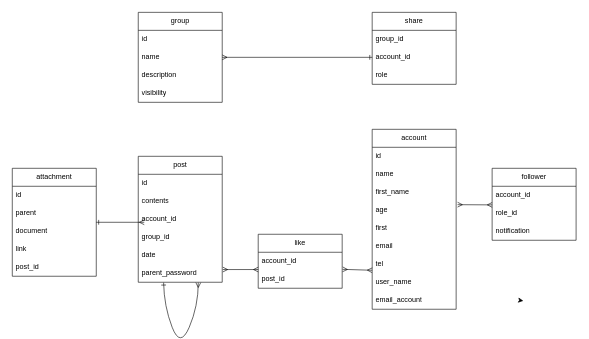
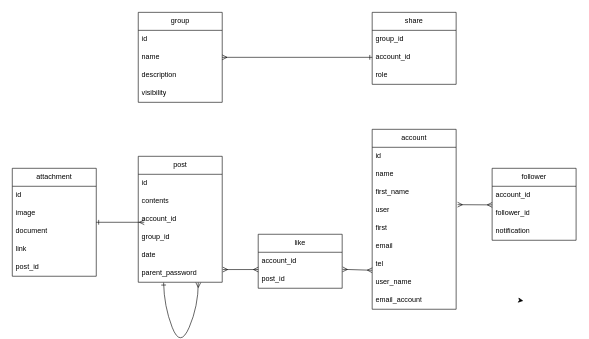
  <mxCell id="0" />
  <mxCell id="1" parent="0" />
  <mxCell id="2" value="post" style="swimlane;fontStyle=0;childLayout=stackLayout;horizontal=1;startSize=30;horizontalStack=0;resizeParent=1;resizeParentMax=0;resizeLast=0;collapsible=1;marginBottom=0;whiteSpace=wrap;html=1;" parent="1" vertex="1"><mxGeometry x="230" y="260" width="140" height="210" as="geometry" /></mxCell>
  <mxCell id="3" value="id" style="text;strokeColor=none;fillColor=none;align=left;verticalAlign=middle;spacingLeft=4;spacingRight=4;overflow=hidden;points=[[0,0.5],[1,0.5]];portConstraint=eastwest;rotatable=0;whiteSpace=wrap;html=1;" parent="2" vertex="1"><mxGeometry y="30" width="140" height="30" as="geometry" /></mxCell>
  <mxCell id="4" value="contents" style="text;strokeColor=none;fillColor=none;align=left;verticalAlign=middle;spacingLeft=4;spacingRight=4;overflow=hidden;points=[[0,0.5],[1,0.5]];portConstraint=eastwest;rotatable=0;whiteSpace=wrap;html=1;" parent="2" vertex="1"><mxGeometry y="60" width="140" height="30" as="geometry" /></mxCell>
  <mxCell id="5" value="account_id" style="text;strokeColor=none;fillColor=none;align=left;verticalAlign=middle;spacingLeft=4;spacingRight=4;overflow=hidden;points=[[0,0.5],[1,0.5]];portConstraint=eastwest;rotatable=0;whiteSpace=wrap;html=1;" vertex="1" parent="2"><mxGeometry y="90" width="140" height="30" as="geometry" /></mxCell>
  <mxCell id="6" value="group_id" style="text;strokeColor=none;fillColor=none;align=left;verticalAlign=middle;spacingLeft=4;spacingRight=4;overflow=hidden;points=[[0,0.5],[1,0.5]];portConstraint=eastwest;rotatable=0;whiteSpace=wrap;html=1;" vertex="1" parent="2"><mxGeometry y="120" width="140" height="30" as="geometry" /></mxCell>
  <mxCell id="7" value="date&lt;span style=&quot;color: rgba(0, 0, 0, 0); font-family: monospace; font-size: 0px;&quot;&gt;%3CmxGraphModel%3E%3Croot%3E%3CmxCell%20id%3D%220%22%2F%3E%3CmxCell%20id%3D%221%22%20parent%3D%220%22%2F%3E%3CmxCell%20id%3D%222%22%20value%3D%22tel%22%20style%3D%22text%3BstrokeColor%3Dnone%3BfillColor%3Dnone%3Balign%3Dleft%3BverticalAlign%3Dmiddle%3BspacingLeft%3D4%3BspacingRight%3D4%3Boverflow%3Dhidden%3Bpoints%3D%5B%5B0%2C0.5%5D%2C%5B1%2C0.5%5D%5D%3BportConstraint%3Deastwest%3Brotatable%3D0%3BwhiteSpace%3Dwrap%3Bhtml%3D1%3B%22%20vertex%3D%221%22%20parent%3D%221%22%3E%3CmxGeometry%20x%3D%2240%22%20y%3D%22380%22%20width%3D%22140%22%20height%3D%2230%22%20as%3D%22geometry%22%2F%3E%3C%2FmxCell%3E%3C%2Froot%3E%3C%2FmxGraphModel%3E&lt;/span&gt;" style="text;strokeColor=none;fillColor=none;align=left;verticalAlign=middle;spacingLeft=4;spacingRight=4;overflow=hidden;points=[[0,0.5],[1,0.5]];portConstraint=eastwest;rotatable=0;whiteSpace=wrap;html=1;" parent="2" vertex="1"><mxGeometry y="150" width="140" height="30" as="geometry" /></mxCell>
  <mxCell id="8" value="parent_password" style="text;strokeColor=none;fillColor=none;align=left;verticalAlign=middle;spacingLeft=4;spacingRight=4;overflow=hidden;points=[[0,0.5],[1,0.5]];portConstraint=eastwest;rotatable=0;whiteSpace=wrap;html=1;" parent="2" vertex="1"><mxGeometry y="180" width="140" height="30" as="geometry" /></mxCell>
  <mxCell id="9" value="" style="curved=1;endArrow=ERone;html=1;endFill=0;startArrow=ERmany;startFill=0;exitX=0.715;exitY=1.022;exitDx=0;exitDy=0;exitPerimeter=0;entryX=0.302;entryY=1.022;entryDx=0;entryDy=0;entryPerimeter=0;" parent="2" edge="1" target="8" source="8"><mxGeometry width="50" height="50" relative="1" as="geometry"><mxPoint x="40" y="260" as="sourcePoint" /><mxPoint x="43" y="216" as="targetPoint" /><Array as="points"><mxPoint x="100" y="250" /><mxPoint x="70" y="320" /><mxPoint x="43" y="250" /></Array></mxGeometry></mxCell>
  <mxCell id="10" style="edgeStyle=none;html=1;exitX=0.25;exitY=0;exitDx=0;exitDy=0;entryX=0.3;entryY=0.008;entryDx=0;entryDy=0;entryPerimeter=0;" parent="1" edge="1"><mxGeometry relative="1" as="geometry"><mxPoint x="865" y="500" as="sourcePoint" /><mxPoint x="872" y="500.96" as="targetPoint" /></mxGeometry></mxCell>
  <mxCell id="11" value="account" style="swimlane;fontStyle=0;childLayout=stackLayout;horizontal=1;startSize=30;horizontalStack=0;resizeParent=1;resizeParentMax=0;resizeLast=0;collapsible=1;marginBottom=0;whiteSpace=wrap;html=1;" parent="1" vertex="1"><mxGeometry x="620" y="215" width="140" height="300" as="geometry" /></mxCell>
  <mxCell id="12" value="id" style="text;strokeColor=none;fillColor=none;align=left;verticalAlign=middle;spacingLeft=4;spacingRight=4;overflow=hidden;points=[[0,0.5],[1,0.5]];portConstraint=eastwest;rotatable=0;whiteSpace=wrap;html=1;" parent="11" vertex="1"><mxGeometry y="30" width="140" height="30" as="geometry" /></mxCell>
  <mxCell id="13" value="name" style="text;strokeColor=none;fillColor=none;align=left;verticalAlign=middle;spacingLeft=4;spacingRight=4;overflow=hidden;points=[[0,0.5],[1,0.5]];portConstraint=eastwest;rotatable=0;whiteSpace=wrap;html=1;" parent="11" vertex="1"><mxGeometry y="60" width="140" height="30" as="geometry" /></mxCell>
  <mxCell id="14" value="first_name" style="text;strokeColor=none;fillColor=none;align=left;verticalAlign=middle;spacingLeft=4;spacingRight=4;overflow=hidden;points=[[0,0.5],[1,0.5]];portConstraint=eastwest;rotatable=0;whiteSpace=wrap;html=1;" parent="11" vertex="1"><mxGeometry y="90" width="140" height="30" as="geometry" /></mxCell>
- <mxCell id="15" value="age" style="text;strokeColor=none;fillColor=none;align=left;verticalAlign=middle;spacingLeft=4;spacingRight=4;overflow=hidden;points=[[0,0.5],[1,0.5]];portConstraint=eastwest;rotatable=0;whiteSpace=wrap;html=1;" parent="11" vertex="1"><mxGeometry y="120" width="140" height="30" as="geometry" /></mxCell>
+ <mxCell id="15" value="user" style="text;strokeColor=none;fillColor=none;align=left;verticalAlign=middle;spacingLeft=4;spacingRight=4;overflow=hidden;points=[[0,0.5],[1,0.5]];portConstraint=eastwest;rotatable=0;whiteSpace=wrap;html=1;" parent="11" vertex="1"><mxGeometry y="120" width="140" height="30" as="geometry" /></mxCell>
  <mxCell id="16" value="first" style="text;strokeColor=none;fillColor=none;align=left;verticalAlign=middle;spacingLeft=4;spacingRight=4;overflow=hidden;points=[[0,0.5],[1,0.5]];portConstraint=eastwest;rotatable=0;whiteSpace=wrap;html=1;" parent="11" vertex="1"><mxGeometry y="150" width="140" height="30" as="geometry" /></mxCell>
  <mxCell id="17" value="email" style="text;strokeColor=none;fillColor=none;align=left;verticalAlign=middle;spacingLeft=4;spacingRight=4;overflow=hidden;points=[[0,0.5],[1,0.5]];portConstraint=eastwest;rotatable=0;whiteSpace=wrap;html=1;" parent="11" vertex="1"><mxGeometry y="180" width="140" height="30" as="geometry" /></mxCell>
  <mxCell id="18" value="tel" style="text;strokeColor=none;fillColor=none;align=left;verticalAlign=middle;spacingLeft=4;spacingRight=4;overflow=hidden;points=[[0,0.5],[1,0.5]];portConstraint=eastwest;rotatable=0;whiteSpace=wrap;html=1;" parent="11" vertex="1"><mxGeometry y="210" width="140" height="30" as="geometry" /></mxCell>
  <mxCell id="19" value="user_name" style="text;strokeColor=none;fillColor=none;align=left;verticalAlign=middle;spacingLeft=4;spacingRight=4;overflow=hidden;points=[[0,0.5],[1,0.5]];portConstraint=eastwest;rotatable=0;whiteSpace=wrap;html=1;" parent="11" vertex="1"><mxGeometry y="240" width="140" height="30" as="geometry" /></mxCell>
  <mxCell id="20" value="email_account" style="text;strokeColor=none;fillColor=none;align=left;verticalAlign=middle;spacingLeft=4;spacingRight=4;overflow=hidden;points=[[0,0.5],[1,0.5]];portConstraint=eastwest;rotatable=0;whiteSpace=wrap;html=1;" parent="11" vertex="1"><mxGeometry y="270" width="140" height="30" as="geometry" /></mxCell>
  <mxCell id="21" value="like" style="swimlane;fontStyle=0;childLayout=stackLayout;horizontal=1;startSize=30;horizontalStack=0;resizeParent=1;resizeParentMax=0;resizeLast=0;collapsible=1;marginBottom=0;whiteSpace=wrap;html=1;" parent="1" vertex="1"><mxGeometry x="430" y="390" width="140" height="90" as="geometry" /></mxCell>
  <mxCell id="22" value="account_id" style="text;strokeColor=none;fillColor=none;align=left;verticalAlign=middle;spacingLeft=4;spacingRight=4;overflow=hidden;points=[[0,0.5],[1,0.5]];portConstraint=eastwest;rotatable=0;whiteSpace=wrap;html=1;" parent="21" vertex="1"><mxGeometry y="30" width="140" height="30" as="geometry" /></mxCell>
  <mxCell id="23" value="post_id" style="text;strokeColor=none;fillColor=none;align=left;verticalAlign=middle;spacingLeft=4;spacingRight=4;overflow=hidden;points=[[0,0.5],[1,0.5]];portConstraint=eastwest;rotatable=0;whiteSpace=wrap;html=1;" parent="21" vertex="1"><mxGeometry y="60" width="140" height="30" as="geometry" /></mxCell>
  <mxCell id="24" style="edgeStyle=none;html=1;startArrow=ERone;startFill=0;endArrow=ERmany;endFill=0;" parent="1" source="25" edge="1"><mxGeometry relative="1" as="geometry"><mxPoint y="370" as="targetPoint" x="240" /></mxGeometry></mxCell>
  <mxCell id="25" value="attachment" style="swimlane;fontStyle=0;childLayout=stackLayout;horizontal=1;startSize=30;horizontalStack=0;resizeParent=1;resizeParentMax=0;resizeLast=0;collapsible=1;marginBottom=0;whiteSpace=wrap;html=1;" parent="1" vertex="1"><mxGeometry x="20" y="280" width="140" height="180" as="geometry" /></mxCell>
  <mxCell id="26" value="id" style="text;strokeColor=none;fillColor=none;align=left;verticalAlign=middle;spacingLeft=4;spacingRight=4;overflow=hidden;points=[[0,0.5],[1,0.5]];portConstraint=eastwest;rotatable=0;whiteSpace=wrap;html=1;" parent="25" vertex="1"><mxGeometry y="30" width="140" height="30" as="geometry" /></mxCell>
- <mxCell id="27" value="parent" style="text;strokeColor=none;fillColor=none;align=left;verticalAlign=middle;spacingLeft=4;spacingRight=4;overflow=hidden;points=[[0,0.5],[1,0.5]];portConstraint=eastwest;rotatable=0;whiteSpace=wrap;html=1;" parent="25" vertex="1"><mxGeometry y="60" width="140" height="30" as="geometry" /></mxCell>
+ <mxCell id="27" value="image" style="text;strokeColor=none;fillColor=none;align=left;verticalAlign=middle;spacingLeft=4;spacingRight=4;overflow=hidden;points=[[0,0.5],[1,0.5]];portConstraint=eastwest;rotatable=0;whiteSpace=wrap;html=1;" parent="25" vertex="1"><mxGeometry y="60" width="140" height="30" as="geometry" /></mxCell>
  <mxCell id="28" value="document" style="text;strokeColor=none;fillColor=none;align=left;verticalAlign=middle;spacingLeft=4;spacingRight=4;overflow=hidden;points=[[0,0.5],[1,0.5]];portConstraint=eastwest;rotatable=0;whiteSpace=wrap;html=1;" parent="25" vertex="1"><mxGeometry y="90" width="140" height="30" as="geometry" /></mxCell>
  <mxCell id="29" value="link" style="text;strokeColor=none;fillColor=none;align=left;verticalAlign=middle;spacingLeft=4;spacingRight=4;overflow=hidden;points=[[0,0.5],[1,0.5]];portConstraint=eastwest;rotatable=0;whiteSpace=wrap;html=1;" parent="25" vertex="1"><mxGeometry y="120" width="140" height="30" as="geometry" /></mxCell>
  <mxCell id="30" value="post_id" style="text;strokeColor=none;fillColor=none;align=left;verticalAlign=middle;spacingLeft=4;spacingRight=4;overflow=hidden;points=[[0,0.5],[1,0.5]];portConstraint=eastwest;rotatable=0;whiteSpace=wrap;html=1;" parent="25" vertex="1"><mxGeometry y="150" width="140" height="30" as="geometry" /></mxCell>
  <mxCell id="31" value="follower" style="swimlane;fontStyle=0;childLayout=stackLayout;horizontal=1;startSize=30;horizontalStack=0;resizeParent=1;resizeParentMax=0;resizeLast=0;collapsible=1;marginBottom=0;whiteSpace=wrap;html=1;" parent="1" vertex="1"><mxGeometry x="820" y="280" width="140" height="120" as="geometry" /></mxCell>
  <mxCell id="32" value="account_id" style="text;strokeColor=none;fillColor=none;align=left;verticalAlign=middle;spacingLeft=4;spacingRight=4;overflow=hidden;points=[[0,0.5],[1,0.5]];portConstraint=eastwest;rotatable=0;whiteSpace=wrap;html=1;" parent="31" vertex="1"><mxGeometry y="30" width="140" height="30" as="geometry" /></mxCell>
- <mxCell id="33" value="role_id" style="text;strokeColor=none;fillColor=none;align=left;verticalAlign=middle;spacingLeft=4;spacingRight=4;overflow=hidden;points=[[0,0.5],[1,0.5]];portConstraint=eastwest;rotatable=0;whiteSpace=wrap;html=1;" parent="31" vertex="1"><mxGeometry y="60" width="140" height="30" as="geometry" /></mxCell>
+ <mxCell id="33" value="follower_id" style="text;strokeColor=none;fillColor=none;align=left;verticalAlign=middle;spacingLeft=4;spacingRight=4;overflow=hidden;points=[[0,0.5],[1,0.5]];portConstraint=eastwest;rotatable=0;whiteSpace=wrap;html=1;" parent="31" vertex="1"><mxGeometry y="60" width="140" height="30" as="geometry" /></mxCell>
  <mxCell id="34" value="notification" style="text;strokeColor=none;fillColor=none;align=left;verticalAlign=middle;spacingLeft=4;spacingRight=4;overflow=hidden;points=[[0,0.5],[1,0.5]];portConstraint=eastwest;rotatable=0;whiteSpace=wrap;html=1;" parent="31" vertex="1"><mxGeometry y="90" width="140" height="30" as="geometry" /></mxCell>
  <mxCell id="35" value="" style="edgeStyle=none;html=1;startArrow=ERmany;startFill=0;endArrow=ERmany;endFill=0;exitX=1.017;exitY=0.188;exitDx=0;exitDy=0;exitPerimeter=0;" parent="1" source="15" edge="1"><mxGeometry relative="1" as="geometry"><mxPoint x="820" y="341" as="targetPoint" /></mxGeometry></mxCell>
  <mxCell id="36" value="group" style="swimlane;fontStyle=0;childLayout=stackLayout;horizontal=1;startSize=30;horizontalStack=0;resizeParent=1;resizeParentMax=0;resizeLast=0;collapsible=1;marginBottom=0;whiteSpace=wrap;html=1;" vertex="1" parent="1"><mxGeometry x="230" y="20" width="140" height="150" as="geometry" /></mxCell>
  <mxCell id="37" value="id" style="text;strokeColor=none;fillColor=none;align=left;verticalAlign=middle;spacingLeft=4;spacingRight=4;overflow=hidden;points=[[0,0.5],[1,0.5]];portConstraint=eastwest;rotatable=0;whiteSpace=wrap;html=1;" vertex="1" parent="36"><mxGeometry y="30" width="140" height="30" as="geometry" /></mxCell>
  <mxCell id="38" value="name" style="text;strokeColor=none;fillColor=none;align=left;verticalAlign=middle;spacingLeft=4;spacingRight=4;overflow=hidden;points=[[0,0.5],[1,0.5]];portConstraint=eastwest;rotatable=0;whiteSpace=wrap;html=1;" vertex="1" parent="36"><mxGeometry y="60" width="140" height="30" as="geometry" /></mxCell>
  <mxCell id="39" value="description" style="text;strokeColor=none;fillColor=none;align=left;verticalAlign=middle;spacingLeft=4;spacingRight=4;overflow=hidden;points=[[0,0.5],[1,0.5]];portConstraint=eastwest;rotatable=0;whiteSpace=wrap;html=1;" vertex="1" parent="36"><mxGeometry y="90" width="140" height="30" as="geometry" /></mxCell>
  <mxCell id="40" value="visibility" style="text;strokeColor=none;fillColor=none;align=left;verticalAlign=middle;spacingLeft=4;spacingRight=4;overflow=hidden;points=[[0,0.5],[1,0.5]];portConstraint=eastwest;rotatable=0;whiteSpace=wrap;html=1;" vertex="1" parent="36"><mxGeometry y="120" width="140" height="30" as="geometry" /></mxCell>
  <mxCell id="41" value="share" style="swimlane;fontStyle=0;childLayout=stackLayout;horizontal=1;startSize=30;horizontalStack=0;resizeParent=1;resizeParentMax=0;resizeLast=0;collapsible=1;marginBottom=0;whiteSpace=wrap;html=1;" vertex="1" parent="1"><mxGeometry x="620" y="20" width="140" height="120" as="geometry" /></mxCell>
  <mxCell id="42" value="group_id" style="text;strokeColor=none;fillColor=none;align=left;verticalAlign=middle;spacingLeft=4;spacingRight=4;overflow=hidden;points=[[0,0.5],[1,0.5]];portConstraint=eastwest;rotatable=0;whiteSpace=wrap;html=1;" vertex="1" parent="41"><mxGeometry y="30" width="140" height="30" as="geometry" /></mxCell>
  <mxCell id="43" value="account_id" style="text;strokeColor=none;fillColor=none;align=left;verticalAlign=middle;spacingLeft=4;spacingRight=4;overflow=hidden;points=[[0,0.5],[1,0.5]];portConstraint=eastwest;rotatable=0;whiteSpace=wrap;html=1;" vertex="1" parent="41"><mxGeometry y="60" width="140" height="30" as="geometry" /></mxCell>
  <mxCell id="44" value="role" style="text;strokeColor=none;fillColor=none;align=left;verticalAlign=middle;spacingLeft=4;spacingRight=4;overflow=hidden;points=[[0,0.5],[1,0.5]];portConstraint=eastwest;rotatable=0;whiteSpace=wrap;html=1;" vertex="1" parent="41"><mxGeometry y="90" width="140" height="30" as="geometry" /></mxCell>
  <mxCell id="45" style="edgeStyle=none;html=1;entryX=0;entryY=0.5;entryDx=0;entryDy=0;startArrow=ERmany;startFill=0;endArrow=ERone;endFill=0;exitX=1;exitY=0.5;exitDx=0;exitDy=0;" edge="1" parent="1" source="38" target="43"><mxGeometry relative="1" as="geometry" /></mxCell>
  <mxCell id="46" value="" style="edgeStyle=none;html=1;startArrow=ERmany;startFill=0;endArrow=ERmany;endFill=0;exitX=1.005;exitY=-0.052;exitDx=0;exitDy=0;exitPerimeter=0;" edge="1" parent="1" source="23"><mxGeometry relative="1" as="geometry"><mxPoint x="620" y="450" as="targetPoint" /></mxGeometry></mxCell>
  <mxCell id="47" value="" style="edgeStyle=none;html=1;startArrow=ERmany;startFill=0;endArrow=ERmany;endFill=0;exitX=0.001;exitY=-0.04;exitDx=0;exitDy=0;exitPerimeter=0;entryX=1.007;entryY=0.294;entryDx=0;entryDy=0;entryPerimeter=0;" edge="1" parent="1" source="23" target="8"><mxGeometry relative="1" as="geometry"><mxPoint x="370" y="450" as="targetPoint" /></mxGeometry></mxCell>
